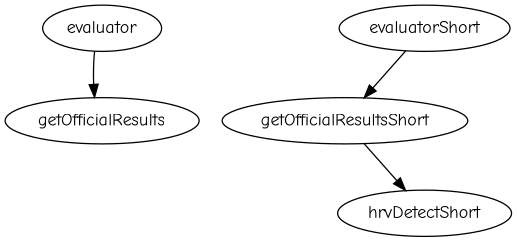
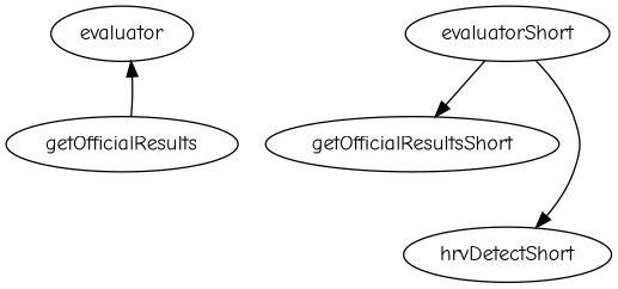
  digraph {
    fontname="Comic Neue"
    node [fontname="Comic Neue"]
    edge [fontname="Comic Neue"]
    evaluator
    getOfficialResults
    evaluatorShort
    getOfficialResultsShort
    hrvDetectShort
-   evaluator -> getOfficialResults
+   getOfficialResults -> evaluator
    evaluatorShort -> getOfficialResultsShort
-   getOfficialResultsShort -> hrvDetectShort
+   evaluatorShort -> hrvDetectShort
  }
